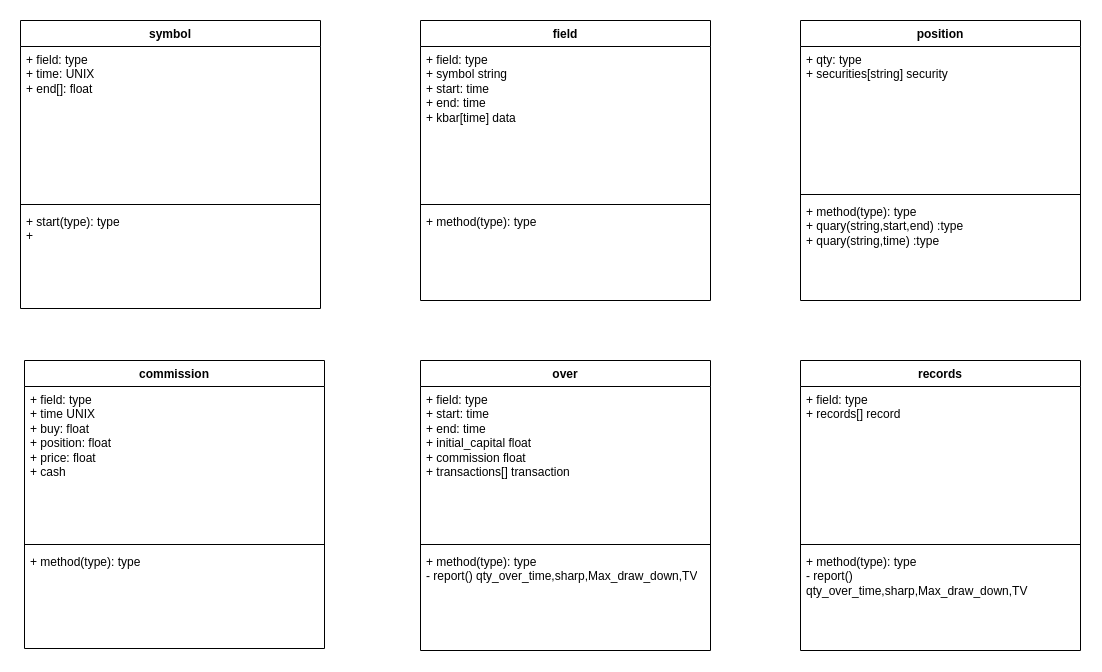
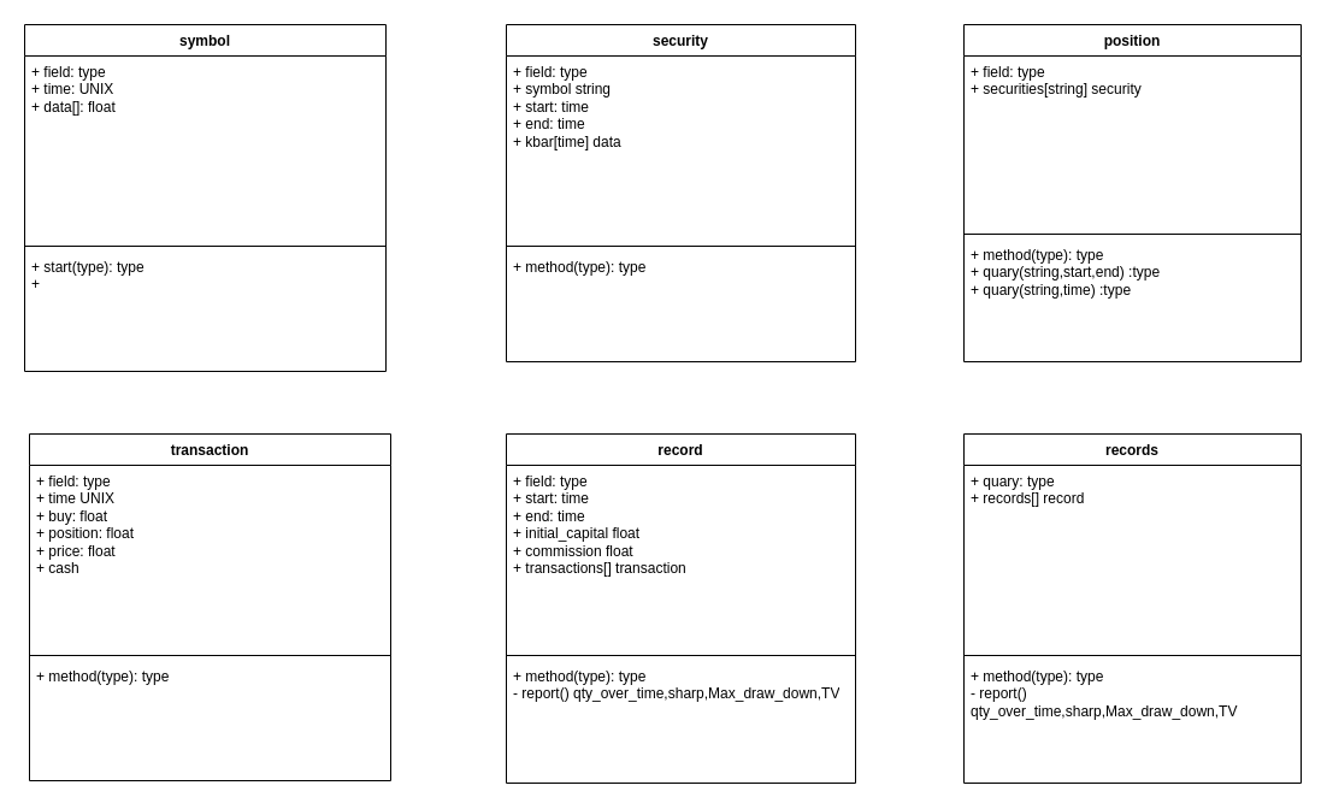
  <mxCell id="0" />
  <mxCell id="1" parent="0" />
  <mxCell id="2" value="symbol" style="swimlane;fontStyle=1;align=center;verticalAlign=top;childLayout=stackLayout;horizontal=1;startSize=26;horizontalStack=0;resizeParent=1;resizeParentMax=0;resizeLast=0;collapsible=1;marginBottom=0;whiteSpace=wrap;html=1;" vertex="1" parent="1"><mxGeometry x="20" y="20" width="300" height="288" as="geometry" /></mxCell>
- <mxCell id="3" value="+ field: type&lt;br&gt;+ time: UNIX&lt;div&gt;+ end[]: float&lt;/div&gt;&lt;div&gt;&lt;br&gt;&lt;/div&gt;" style="text;strokeColor=none;fillColor=none;align=left;verticalAlign=top;spacingLeft=4;spacingRight=4;overflow=hidden;rotatable=0;points=[[0,0.5],[1,0.5]];portConstraint=eastwest;whiteSpace=wrap;html=1;" vertex="1" parent="2"><mxGeometry y="26" width="300" height="154" as="geometry" /></mxCell>
+ <mxCell id="3" value="+ field: type&lt;br&gt;+ time: UNIX&lt;div&gt;+ data[]: float&lt;/div&gt;&lt;div&gt;&lt;br&gt;&lt;/div&gt;" style="text;strokeColor=none;fillColor=none;align=left;verticalAlign=top;spacingLeft=4;spacingRight=4;overflow=hidden;rotatable=0;points=[[0,0.5],[1,0.5]];portConstraint=eastwest;whiteSpace=wrap;html=1;" vertex="1" parent="2"><mxGeometry y="26" width="300" height="154" as="geometry" /></mxCell>
  <mxCell id="4" value="" style="line;strokeWidth=1;fillColor=none;align=left;verticalAlign=middle;spacingTop=-1;spacingLeft=3;spacingRight=3;rotatable=0;labelPosition=right;points=[];portConstraint=eastwest;strokeColor=inherit;" vertex="1" parent="2"><mxGeometry y="180" width="300" height="8" as="geometry" /></mxCell>
  <mxCell id="5" value="+ start(type): type&lt;br&gt;+&amp;nbsp;" style="text;strokeColor=none;fillColor=none;align=left;verticalAlign=top;spacingLeft=4;spacingRight=4;overflow=hidden;rotatable=0;points=[[0,0.5],[1,0.5]];portConstraint=eastwest;whiteSpace=wrap;html=1;" vertex="1" parent="2"><mxGeometry y="188" width="300" height="100" as="geometry" /></mxCell>
- <mxCell id="6" value="field" style="swimlane;fontStyle=1;align=center;verticalAlign=top;childLayout=stackLayout;horizontal=1;startSize=26;horizontalStack=0;resizeParent=1;resizeParentMax=0;resizeLast=0;collapsible=1;marginBottom=0;whiteSpace=wrap;html=1;" vertex="1" parent="1"><mxGeometry x="420" y="20" width="290" height="280" as="geometry" /></mxCell>
+ <mxCell id="6" value="security" style="swimlane;fontStyle=1;align=center;verticalAlign=top;childLayout=stackLayout;horizontal=1;startSize=26;horizontalStack=0;resizeParent=1;resizeParentMax=0;resizeLast=0;collapsible=1;marginBottom=0;whiteSpace=wrap;html=1;" vertex="1" parent="1"><mxGeometry x="420" y="20" width="290" height="280" as="geometry" /></mxCell>
  <mxCell id="7" value="+ field: type&lt;div&gt;+ s&lt;span style=&quot;background-color: transparent; color: light-dark(rgb(0, 0, 0), rgb(255, 255, 255));&quot;&gt;ymbol string&lt;/span&gt;&lt;/div&gt;&lt;div&gt;&lt;div&gt;+ start: time&lt;/div&gt;&lt;div&gt;+ end: time&lt;/div&gt;&lt;div&gt;+ kbar[time] data&amp;nbsp;&lt;/div&gt;&lt;/div&gt;" style="text;strokeColor=none;fillColor=none;align=left;verticalAlign=top;spacingLeft=4;spacingRight=4;overflow=hidden;rotatable=0;points=[[0,0.5],[1,0.5]];portConstraint=eastwest;whiteSpace=wrap;html=1;" vertex="1" parent="6"><mxGeometry y="26" width="290" height="154" as="geometry" /></mxCell>
  <mxCell id="8" value="" style="line;strokeWidth=1;fillColor=none;align=left;verticalAlign=middle;spacingTop=-1;spacingLeft=3;spacingRight=3;rotatable=0;labelPosition=right;points=[];portConstraint=eastwest;strokeColor=inherit;" vertex="1" parent="6"><mxGeometry y="180" width="290" height="8" as="geometry" /></mxCell>
  <mxCell id="9" value="+ method(type): type" style="text;strokeColor=none;fillColor=none;align=left;verticalAlign=top;spacingLeft=4;spacingRight=4;overflow=hidden;rotatable=0;points=[[0,0.5],[1,0.5]];portConstraint=eastwest;whiteSpace=wrap;html=1;" vertex="1" parent="6"><mxGeometry y="188" width="290" height="92" as="geometry" /></mxCell>
- <mxCell id="10" value="commission" style="swimlane;fontStyle=1;align=center;verticalAlign=top;childLayout=stackLayout;horizontal=1;startSize=26;horizontalStack=0;resizeParent=1;resizeParentMax=0;resizeLast=0;collapsible=1;marginBottom=0;whiteSpace=wrap;html=1;" vertex="1" parent="1"><mxGeometry x="24" y="360" width="300" height="288" as="geometry" /></mxCell>
+ <mxCell id="10" value="transaction" style="swimlane;fontStyle=1;align=center;verticalAlign=top;childLayout=stackLayout;horizontal=1;startSize=26;horizontalStack=0;resizeParent=1;resizeParentMax=0;resizeLast=0;collapsible=1;marginBottom=0;whiteSpace=wrap;html=1;" vertex="1" parent="1"><mxGeometry x="24" y="360" width="300" height="288" as="geometry" /></mxCell>
  <mxCell id="11" value="+ field: type&lt;br&gt;+ time UNIX&lt;div&gt;+ buy: float&lt;br&gt;+ position: float&lt;/div&gt;&lt;div&gt;+ price: float&lt;/div&gt;&lt;div&gt;+ cash&lt;/div&gt;&lt;div&gt;&lt;br&gt;&lt;/div&gt;&lt;div&gt;&lt;br&gt;&lt;/div&gt;" style="text;strokeColor=none;fillColor=none;align=left;verticalAlign=top;spacingLeft=4;spacingRight=4;overflow=hidden;rotatable=0;points=[[0,0.5],[1,0.5]];portConstraint=eastwest;whiteSpace=wrap;html=1;" vertex="1" parent="10"><mxGeometry y="26" width="300" height="154" as="geometry" /></mxCell>
  <mxCell id="12" value="" style="line;strokeWidth=1;fillColor=none;align=left;verticalAlign=middle;spacingTop=-1;spacingLeft=3;spacingRight=3;rotatable=0;labelPosition=right;points=[];portConstraint=eastwest;strokeColor=inherit;" vertex="1" parent="10"><mxGeometry y="180" width="300" height="8" as="geometry" /></mxCell>
  <mxCell id="13" value="+ method(type): type&lt;div&gt;&lt;br/&gt;&lt;/div&gt;" style="text;strokeColor=none;fillColor=none;align=left;verticalAlign=top;spacingLeft=4;spacingRight=4;overflow=hidden;rotatable=0;points=[[0,0.5],[1,0.5]];portConstraint=eastwest;whiteSpace=wrap;html=1;" vertex="1" parent="10"><mxGeometry y="188" width="300" height="100" as="geometry" /></mxCell>
  <mxCell id="14" value="position" style="swimlane;fontStyle=1;align=center;verticalAlign=top;childLayout=stackLayout;horizontal=1;startSize=26;horizontalStack=0;resizeParent=1;resizeParentMax=0;resizeLast=0;collapsible=1;marginBottom=0;whiteSpace=wrap;html=1;" vertex="1" parent="1"><mxGeometry x="800" y="20" width="280" height="280" as="geometry" /></mxCell>
- <mxCell id="15" value="+ qty: type&lt;div&gt;+&amp;nbsp;&lt;span style=&quot;text-align: center; background-color: transparent; color: light-dark(rgb(0, 0, 0), rgb(255, 255, 255));&quot;&gt;securities[string] security&amp;nbsp;&lt;/span&gt;&lt;/div&gt;" style="text;strokeColor=none;fillColor=none;align=left;verticalAlign=top;spacingLeft=4;spacingRight=4;overflow=hidden;rotatable=0;points=[[0,0.5],[1,0.5]];portConstraint=eastwest;whiteSpace=wrap;html=1;" vertex="1" parent="14"><mxGeometry y="26" width="280" height="144" as="geometry" /></mxCell>
+ <mxCell id="15" value="+ field: type&lt;div&gt;+&amp;nbsp;&lt;span style=&quot;text-align: center; background-color: transparent; color: light-dark(rgb(0, 0, 0), rgb(255, 255, 255));&quot;&gt;securities[string] security&amp;nbsp;&lt;/span&gt;&lt;/div&gt;" style="text;strokeColor=none;fillColor=none;align=left;verticalAlign=top;spacingLeft=4;spacingRight=4;overflow=hidden;rotatable=0;points=[[0,0.5],[1,0.5]];portConstraint=eastwest;whiteSpace=wrap;html=1;" vertex="1" parent="14"><mxGeometry y="26" width="280" height="144" as="geometry" /></mxCell>
  <mxCell id="16" value="" style="line;strokeWidth=1;fillColor=none;align=left;verticalAlign=middle;spacingTop=-1;spacingLeft=3;spacingRight=3;rotatable=0;labelPosition=right;points=[];portConstraint=eastwest;strokeColor=inherit;" vertex="1" parent="14"><mxGeometry y="170" width="280" height="8" as="geometry" /></mxCell>
  <mxCell id="17" value="+ method(type): type&lt;div&gt;+ quary(string,start,end) :type&lt;/div&gt;&lt;div&gt;+ quary&lt;span style=&quot;background-color: transparent; color: light-dark(rgb(0, 0, 0), rgb(255, 255, 255));&quot;&gt;(string,time) :type&lt;/span&gt;&lt;/div&gt;" style="text;strokeColor=none;fillColor=none;align=left;verticalAlign=top;spacingLeft=4;spacingRight=4;overflow=hidden;rotatable=0;points=[[0,0.5],[1,0.5]];portConstraint=eastwest;whiteSpace=wrap;html=1;" vertex="1" parent="14"><mxGeometry y="178" width="280" height="102" as="geometry" /></mxCell>
- <mxCell id="18" value="over" style="swimlane;fontStyle=1;align=center;verticalAlign=top;childLayout=stackLayout;horizontal=1;startSize=26;horizontalStack=0;resizeParent=1;resizeParentMax=0;resizeLast=0;collapsible=1;marginBottom=0;whiteSpace=wrap;html=1;" vertex="1" parent="1"><mxGeometry x="420" y="360" width="290" height="290" as="geometry" /></mxCell>
+ <mxCell id="18" value="record" style="swimlane;fontStyle=1;align=center;verticalAlign=top;childLayout=stackLayout;horizontal=1;startSize=26;horizontalStack=0;resizeParent=1;resizeParentMax=0;resizeLast=0;collapsible=1;marginBottom=0;whiteSpace=wrap;html=1;" vertex="1" parent="1"><mxGeometry x="420" y="360" width="290" height="290" as="geometry" /></mxCell>
  <mxCell id="19" value="+ field: type&lt;br&gt;&lt;div&gt;+ start: time&lt;/div&gt;&lt;div&gt;+ end: time&lt;/div&gt;+ initial_capital float&lt;div&gt;+ commission float&lt;/div&gt;&lt;div&gt;+ transactions[] transaction&lt;/div&gt;" style="text;strokeColor=none;fillColor=none;align=left;verticalAlign=top;spacingLeft=4;spacingRight=4;overflow=hidden;rotatable=0;points=[[0,0.5],[1,0.5]];portConstraint=eastwest;whiteSpace=wrap;html=1;" vertex="1" parent="18"><mxGeometry y="26" width="290" height="154" as="geometry" /></mxCell>
  <mxCell id="20" value="" style="line;strokeWidth=1;fillColor=none;align=left;verticalAlign=middle;spacingTop=-1;spacingLeft=3;spacingRight=3;rotatable=0;labelPosition=right;points=[];portConstraint=eastwest;strokeColor=inherit;" vertex="1" parent="18"><mxGeometry y="180" width="290" height="8" as="geometry" /></mxCell>
  <mxCell id="21" value="+ method(type): type&lt;div&gt;- report() qty_over_time,sharp,Max_draw_down,TV&lt;/div&gt;" style="text;strokeColor=none;fillColor=none;align=left;verticalAlign=top;spacingLeft=4;spacingRight=4;overflow=hidden;rotatable=0;points=[[0,0.5],[1,0.5]];portConstraint=eastwest;whiteSpace=wrap;html=1;" vertex="1" parent="18"><mxGeometry y="188" width="290" height="102" as="geometry" /></mxCell>
  <mxCell id="22" value="records" style="swimlane;fontStyle=1;align=center;verticalAlign=top;childLayout=stackLayout;horizontal=1;startSize=26;horizontalStack=0;resizeParent=1;resizeParentMax=0;resizeLast=0;collapsible=1;marginBottom=0;whiteSpace=wrap;html=1;" vertex="1" parent="1"><mxGeometry x="800" y="360" width="280" height="290" as="geometry" /></mxCell>
- <mxCell id="23" value="+ field: type&lt;div&gt;+ records[] record&lt;/div&gt;" style="text;strokeColor=none;fillColor=none;align=left;verticalAlign=top;spacingLeft=4;spacingRight=4;overflow=hidden;rotatable=0;points=[[0,0.5],[1,0.5]];portConstraint=eastwest;whiteSpace=wrap;html=1;" vertex="1" parent="22"><mxGeometry y="26" width="280" height="154" as="geometry" /></mxCell>
+ <mxCell id="23" value="+ quary: type&lt;div&gt;+ records[] record&lt;/div&gt;" style="text;strokeColor=none;fillColor=none;align=left;verticalAlign=top;spacingLeft=4;spacingRight=4;overflow=hidden;rotatable=0;points=[[0,0.5],[1,0.5]];portConstraint=eastwest;whiteSpace=wrap;html=1;" vertex="1" parent="22"><mxGeometry y="26" width="280" height="154" as="geometry" /></mxCell>
  <mxCell id="24" value="" style="line;strokeWidth=1;fillColor=none;align=left;verticalAlign=middle;spacingTop=-1;spacingLeft=3;spacingRight=3;rotatable=0;labelPosition=right;points=[];portConstraint=eastwest;strokeColor=inherit;" vertex="1" parent="22"><mxGeometry y="180" width="280" height="8" as="geometry" /></mxCell>
  <mxCell id="25" value="+ method(type): type&lt;div&gt;- report() qty_over_time,sharp,Max_draw_down,TV&lt;/div&gt;" style="text;strokeColor=none;fillColor=none;align=left;verticalAlign=top;spacingLeft=4;spacingRight=4;overflow=hidden;rotatable=0;points=[[0,0.5],[1,0.5]];portConstraint=eastwest;whiteSpace=wrap;html=1;" vertex="1" parent="22"><mxGeometry y="188" width="280" height="102" as="geometry" /></mxCell>
